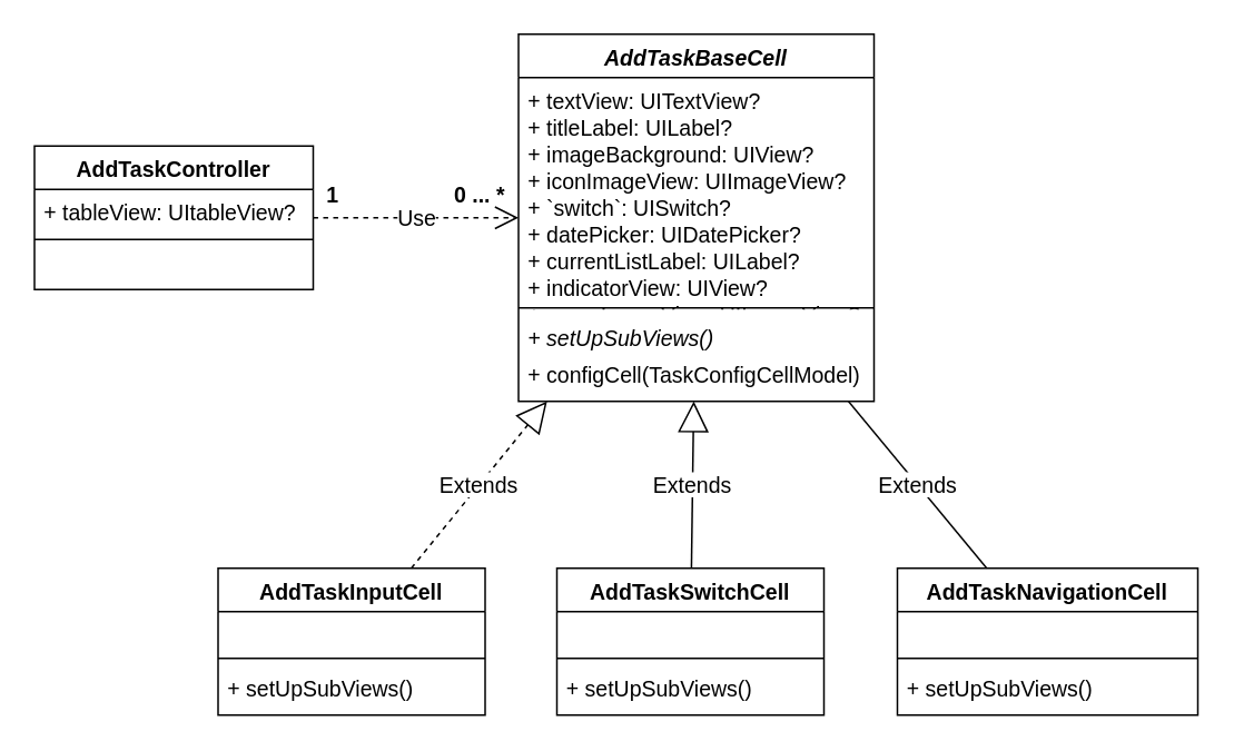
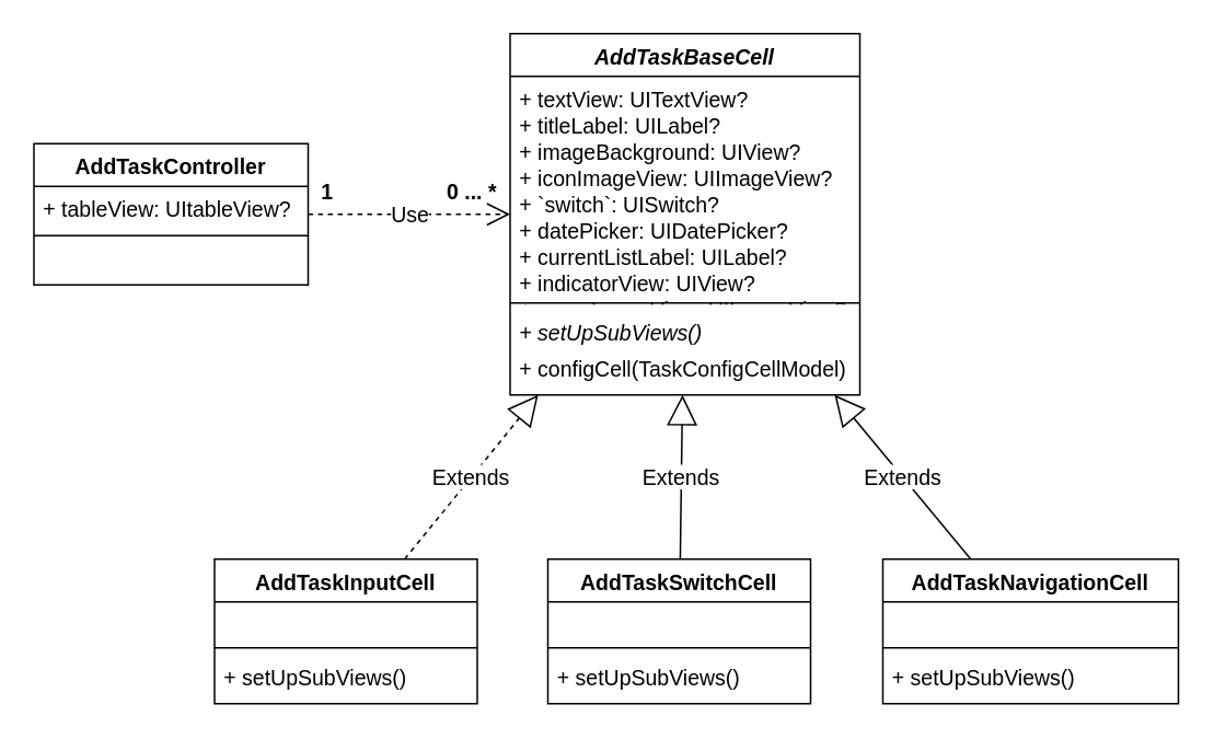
  <mxCell id="0" />
  <mxCell id="1" parent="0" />
  <mxCell id="2" value="AddTaskBaseCell" style="swimlane;fontStyle=3;align=center;verticalAlign=top;childLayout=stackLayout;horizontal=1;startSize=26;horizontalStack=0;resizeParent=1;resizeParentMax=0;resizeLast=0;collapsible=1;marginBottom=0;fontSize=13;" vertex="1" parent="1"><mxGeometry x="310" y="20" width="213" height="220" as="geometry" /></mxCell>
  <mxCell id="3" value="+ textView: UITextView?&#10;+ titleLabel: UILabel?&#10;+ imageBackground: UIView?&#10;+ iconImageView: UIImageView?&#10;+ `switch`: UISwitch?&#10;+ datePicker: UIDatePicker?&#10;+ currentListLabel: UILabel?&#10;+ indicatorView: UIView?&#10;+ arrowImageView: UIImageView?&#10;&#10;" style="text;strokeColor=none;fillColor=none;align=left;verticalAlign=top;spacingLeft=4;spacingRight=4;overflow=hidden;rotatable=0;points=[[0,0.5],[1,0.5]];portConstraint=eastwest;fontSize=13;" vertex="1" parent="2"><mxGeometry y="26" width="213" height="134" as="geometry" /></mxCell>
  <mxCell id="4" value="" style="line;strokeWidth=1;fillColor=none;align=left;verticalAlign=middle;spacingTop=-1;spacingLeft=3;spacingRight=3;rotatable=0;labelPosition=right;points=[];portConstraint=eastwest;fontSize=13;" vertex="1" parent="2"><mxGeometry y="160" width="213" height="8" as="geometry" /></mxCell>
  <mxCell id="5" value="+ setUpSubViews()&#10;" style="text;strokeColor=none;fillColor=none;align=left;verticalAlign=top;spacingLeft=4;spacingRight=4;overflow=hidden;rotatable=0;points=[[0,0.5],[1,0.5]];portConstraint=eastwest;fontStyle=2;fontSize=13;" vertex="1" parent="2"><mxGeometry y="168" width="213" height="22" as="geometry" /></mxCell>
  <mxCell id="6" value="+ configCell(TaskConfigCellModel)" style="text;strokeColor=none;fillColor=none;align=left;verticalAlign=top;spacingLeft=4;spacingRight=4;overflow=hidden;rotatable=0;points=[[0,0.5],[1,0.5]];portConstraint=eastwest;fontStyle=0;fontSize=13;" vertex="1" parent="2"><mxGeometry y="190" width="213" height="30" as="geometry" /></mxCell>
  <mxCell id="7" value="AddTaskInputCell" style="swimlane;fontStyle=1;align=center;verticalAlign=top;childLayout=stackLayout;horizontal=1;startSize=26;horizontalStack=0;resizeParent=1;resizeParentMax=0;resizeLast=0;collapsible=1;marginBottom=0;fontSize=13;" vertex="1" parent="1"><mxGeometry x="130" y="340" width="160" height="88" as="geometry" /></mxCell>
  <mxCell id="8" value=" " style="text;strokeColor=none;fillColor=none;align=left;verticalAlign=top;spacingLeft=4;spacingRight=4;overflow=hidden;rotatable=0;points=[[0,0.5],[1,0.5]];portConstraint=eastwest;fontSize=13;" vertex="1" parent="7"><mxGeometry y="26" width="160" height="24" as="geometry" /></mxCell>
  <mxCell id="9" value="" style="line;strokeWidth=1;fillColor=none;align=left;verticalAlign=middle;spacingTop=-1;spacingLeft=3;spacingRight=3;rotatable=0;labelPosition=right;points=[];portConstraint=eastwest;fontSize=13;" vertex="1" parent="7"><mxGeometry y="50" width="160" height="8" as="geometry" /></mxCell>
  <mxCell id="10" value="+ setUpSubViews()&#10;" style="text;strokeColor=none;fillColor=none;align=left;verticalAlign=top;spacingLeft=4;spacingRight=4;overflow=hidden;rotatable=0;points=[[0,0.5],[1,0.5]];portConstraint=eastwest;fontStyle=0;fontSize=13;" vertex="1" parent="7"><mxGeometry y="58" width="160" height="30" as="geometry" /></mxCell>
  <mxCell id="11" value="AddTaskSwitchCell" style="swimlane;fontStyle=1;align=center;verticalAlign=top;childLayout=stackLayout;horizontal=1;startSize=26;horizontalStack=0;resizeParent=1;resizeParentMax=0;resizeLast=0;collapsible=1;marginBottom=0;fontSize=13;" vertex="1" parent="1"><mxGeometry x="333" y="340" width="160" height="88" as="geometry" /></mxCell>
  <mxCell id="12" value=" " style="text;strokeColor=none;fillColor=none;align=left;verticalAlign=top;spacingLeft=4;spacingRight=4;overflow=hidden;rotatable=0;points=[[0,0.5],[1,0.5]];portConstraint=eastwest;fontSize=13;" vertex="1" parent="11"><mxGeometry y="26" width="160" height="24" as="geometry" /></mxCell>
  <mxCell id="13" value="" style="line;strokeWidth=1;fillColor=none;align=left;verticalAlign=middle;spacingTop=-1;spacingLeft=3;spacingRight=3;rotatable=0;labelPosition=right;points=[];portConstraint=eastwest;fontSize=13;" vertex="1" parent="11"><mxGeometry y="50" width="160" height="8" as="geometry" /></mxCell>
  <mxCell id="14" value="+ setUpSubViews()&#10;" style="text;strokeColor=none;fillColor=none;align=left;verticalAlign=top;spacingLeft=4;spacingRight=4;overflow=hidden;rotatable=0;points=[[0,0.5],[1,0.5]];portConstraint=eastwest;fontStyle=0;fontSize=13;" vertex="1" parent="11"><mxGeometry y="58" width="160" height="30" as="geometry" /></mxCell>
  <mxCell id="15" value="AddTaskNavigationCell" style="swimlane;fontStyle=1;align=center;verticalAlign=top;childLayout=stackLayout;horizontal=1;startSize=26;horizontalStack=0;resizeParent=1;resizeParentMax=0;resizeLast=0;collapsible=1;marginBottom=0;fontSize=13;" vertex="1" parent="1"><mxGeometry x="537" y="340" width="180" height="88" as="geometry" /></mxCell>
  <mxCell id="16" value=" " style="text;strokeColor=none;fillColor=none;align=left;verticalAlign=top;spacingLeft=4;spacingRight=4;overflow=hidden;rotatable=0;points=[[0,0.5],[1,0.5]];portConstraint=eastwest;fontSize=13;" vertex="1" parent="15"><mxGeometry y="26" width="180" height="24" as="geometry" /></mxCell>
  <mxCell id="17" value="" style="line;strokeWidth=1;fillColor=none;align=left;verticalAlign=middle;spacingTop=-1;spacingLeft=3;spacingRight=3;rotatable=0;labelPosition=right;points=[];portConstraint=eastwest;fontSize=13;" vertex="1" parent="15"><mxGeometry y="50" width="180" height="8" as="geometry" /></mxCell>
  <mxCell id="18" value="+ setUpSubViews()&#10;" style="text;strokeColor=none;fillColor=none;align=left;verticalAlign=top;spacingLeft=4;spacingRight=4;overflow=hidden;rotatable=0;points=[[0,0.5],[1,0.5]];portConstraint=eastwest;fontStyle=0;fontSize=13;" vertex="1" parent="15"><mxGeometry y="58" width="180" height="30" as="geometry" /></mxCell>
  <mxCell id="19" value="Extends" style="endArrow=block;endSize=16;endFill=0;html=1;rounded=0;fontSize=13;dashed=1;" edge="1" parent="1" source="7" target="2"><mxGeometry width="160" relative="1" as="geometry"><mxPoint x="232" y="272" as="sourcePoint" /><mxPoint x="392" y="272" as="targetPoint" /></mxGeometry></mxCell>
  <mxCell id="20" value="Extends" style="endArrow=block;endSize=16;endFill=0;html=1;rounded=0;fontSize=13;" edge="1" parent="1" source="11" target="2"><mxGeometry width="160" relative="1" as="geometry"><mxPoint x="276.176" y="350" as="sourcePoint" /><mxPoint x="403.849" y="250" as="targetPoint" /></mxGeometry></mxCell>
- <mxCell id="21" value="Extends" style="endArrow=none;endSize=16;endFill=0;html=1;rounded=0;fontSize=13;" edge="1" parent="1" source="15" target="2"><mxGeometry width="160" relative="1" as="geometry"><mxPoint x="423" y="350" as="sourcePoint" /><mxPoint x="423" y="250" as="targetPoint" /></mxGeometry></mxCell>
+ <mxCell id="21" value="Extends" style="endArrow=block;endSize=16;endFill=0;html=1;rounded=0;fontSize=13;" edge="1" parent="1" source="15" target="2"><mxGeometry width="160" relative="1" as="geometry"><mxPoint x="423" y="350" as="sourcePoint" /><mxPoint x="423" y="250" as="targetPoint" /></mxGeometry></mxCell>
  <mxCell id="22" value="AddTaskController" style="swimlane;fontStyle=1;align=center;verticalAlign=top;childLayout=stackLayout;horizontal=1;startSize=26;horizontalStack=0;resizeParent=1;resizeParentMax=0;resizeLast=0;collapsible=1;marginBottom=0;fontSize=13;" vertex="1" parent="1"><mxGeometry x="20" y="87" width="167" height="86" as="geometry" /></mxCell>
  <mxCell id="23" value="+ tableView: UItableView?" style="text;strokeColor=none;fillColor=none;align=left;verticalAlign=top;spacingLeft=4;spacingRight=4;overflow=hidden;rotatable=0;points=[[0,0.5],[1,0.5]];portConstraint=eastwest;fontSize=13;" vertex="1" parent="22"><mxGeometry y="26" width="167" height="26" as="geometry" /></mxCell>
  <mxCell id="24" value="" style="line;strokeWidth=1;fillColor=none;align=left;verticalAlign=middle;spacingTop=-1;spacingLeft=3;spacingRight=3;rotatable=0;labelPosition=right;points=[];portConstraint=eastwest;fontSize=13;" vertex="1" parent="22"><mxGeometry y="52" width="167" height="8" as="geometry" /></mxCell>
  <mxCell id="25" value=" " style="text;strokeColor=none;fillColor=none;align=left;verticalAlign=top;spacingLeft=4;spacingRight=4;overflow=hidden;rotatable=0;points=[[0,0.5],[1,0.5]];portConstraint=eastwest;fontSize=13;" vertex="1" parent="22"><mxGeometry y="60" width="167" height="26" as="geometry" /></mxCell>
  <mxCell id="26" value="Use" style="endArrow=open;endSize=12;dashed=1;html=1;rounded=0;fontSize=13;" edge="1" parent="1" source="22" target="2"><mxGeometry width="160" relative="1" as="geometry"><mxPoint x="248" y="232" as="sourcePoint" /><mxPoint x="408" y="232" as="targetPoint" /></mxGeometry></mxCell>
  <mxCell id="27" value="0 ... *" style="text;align=center;fontStyle=1;verticalAlign=middle;spacingLeft=3;spacingRight=3;strokeColor=none;rotatable=0;points=[[0,0.5],[1,0.5]];portConstraint=eastwest;fontSize=13;" vertex="1" parent="1"><mxGeometry x="247" y="103" width="80" height="26" as="geometry" /></mxCell>
  <mxCell id="28" value="1" style="text;align=center;fontStyle=1;verticalAlign=middle;spacingLeft=3;spacingRight=3;strokeColor=none;rotatable=0;points=[[0,0.5],[1,0.5]];portConstraint=eastwest;fontSize=13;" vertex="1" parent="1"><mxGeometry x="159" y="103" width="80" height="26" as="geometry" /></mxCell>
